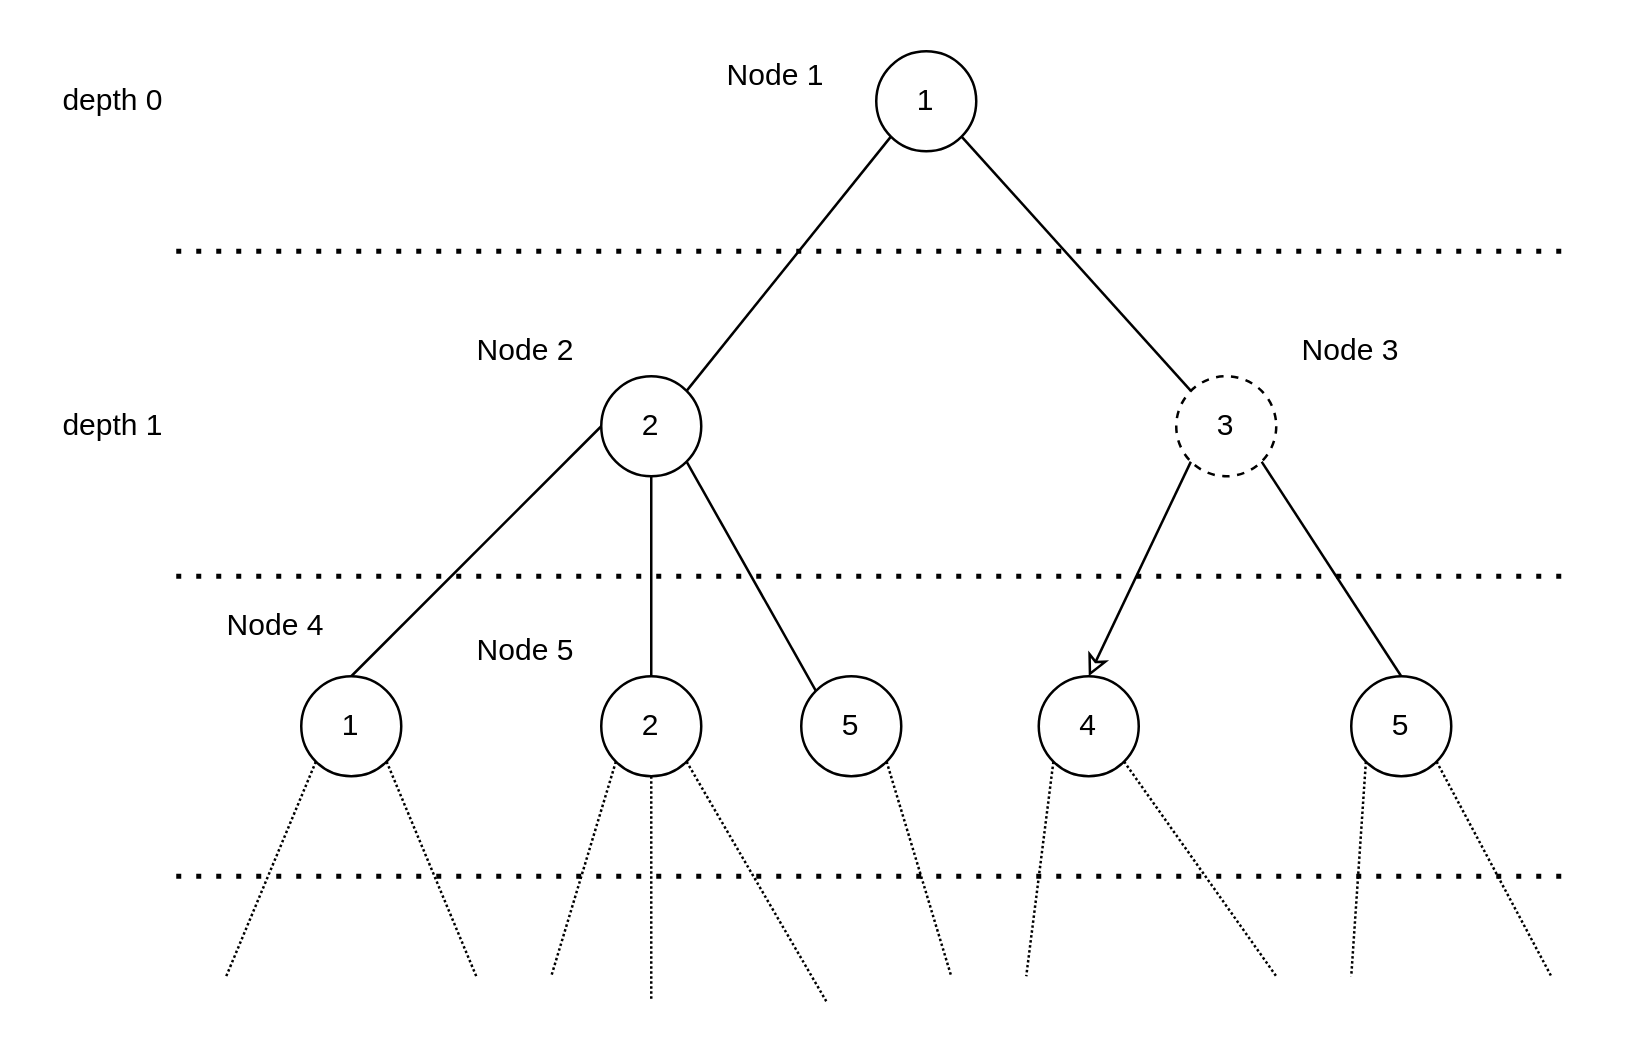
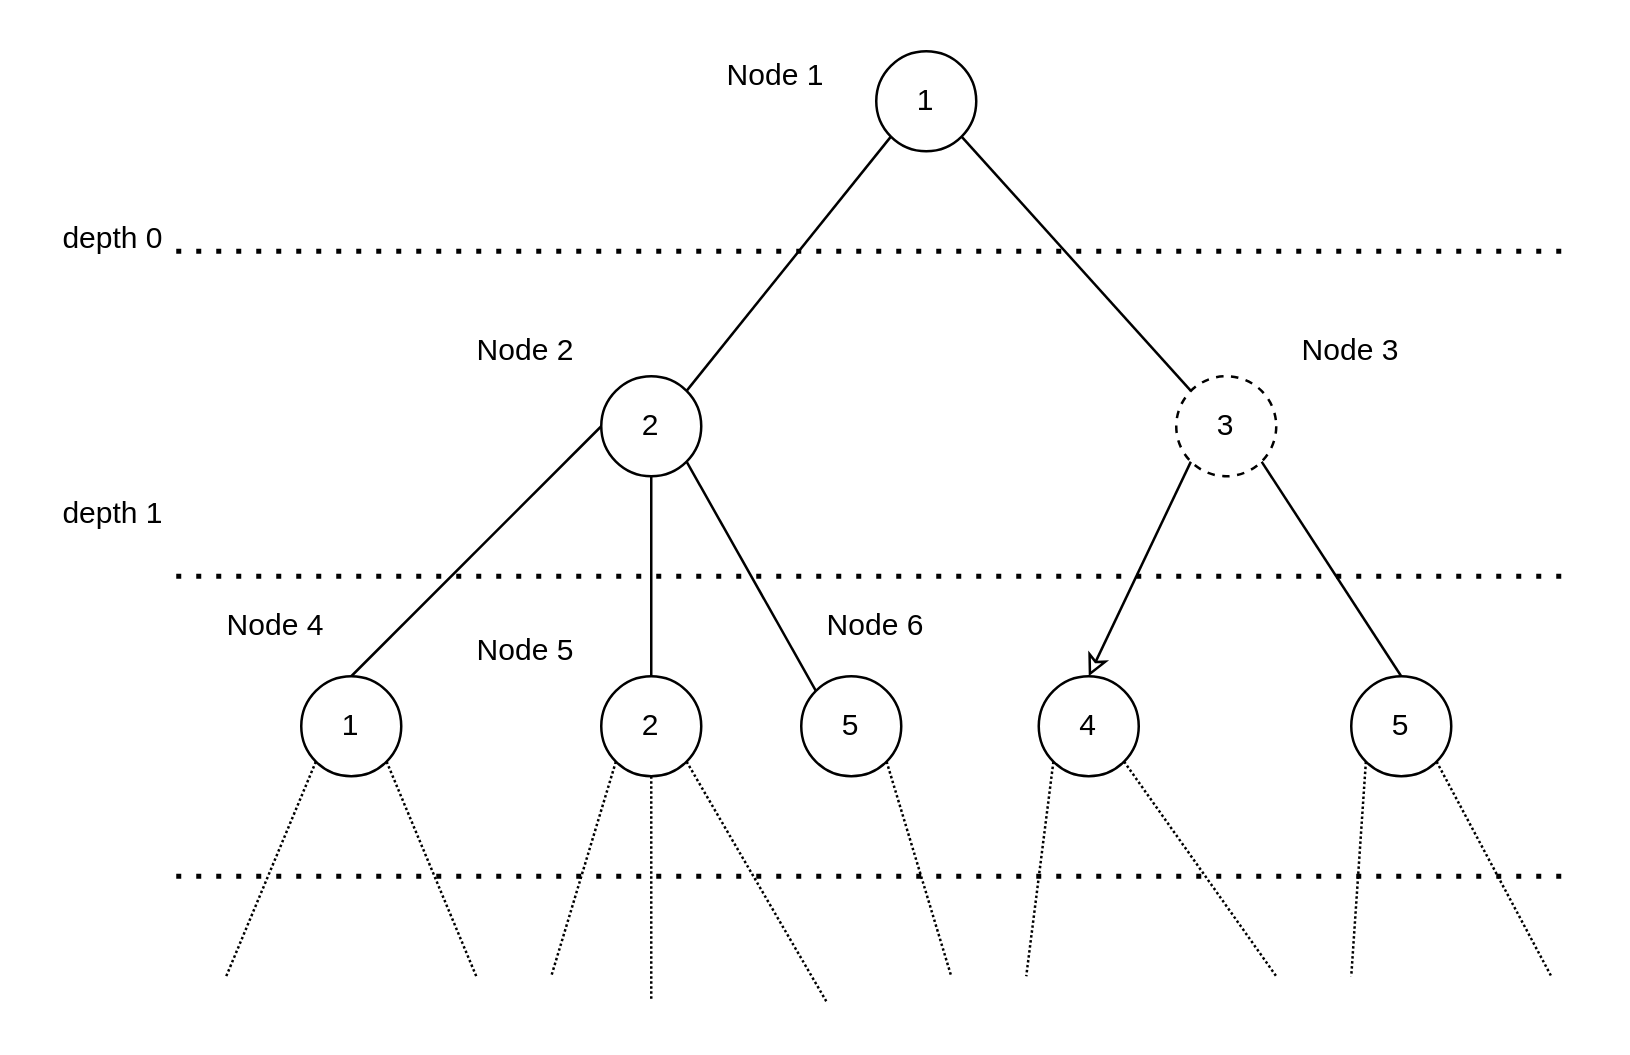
  <mxCell id="0" />
  <mxCell id="1" parent="0" />
  <mxCell id="2" style="rounded=0;orthogonalLoop=1;jettySize=auto;html=1;exitX=1;exitY=1;exitDx=0;exitDy=0;entryX=0;entryY=0;entryDx=0;entryDy=0;endArrow=none;endFill=0;" edge="1" parent="1" source="3" target="10"><mxGeometry relative="1" as="geometry" /></mxCell>
  <mxCell id="3" value="1" style="ellipse;whiteSpace=wrap;html=1;aspect=fixed;" vertex="1" parent="1"><mxGeometry x="350" y="20" width="40" height="40" as="geometry" /></mxCell>
  <mxCell id="4" style="edgeStyle=none;rounded=0;orthogonalLoop=1;jettySize=auto;html=1;exitX=0.5;exitY=1;exitDx=0;exitDy=0;entryX=0.5;entryY=0;entryDx=0;entryDy=0;endArrow=none;endFill=0;" edge="1" parent="1" source="7" target="20"><mxGeometry relative="1" as="geometry" /></mxCell>
  <mxCell id="5" style="edgeStyle=none;rounded=0;orthogonalLoop=1;jettySize=auto;html=1;exitX=0;exitY=0.5;exitDx=0;exitDy=0;entryX=0.5;entryY=0;entryDx=0;entryDy=0;endArrow=none;endFill=0;" edge="1" parent="1" source="7" target="23"><mxGeometry relative="1" as="geometry" /></mxCell>
  <mxCell id="6" style="edgeStyle=none;rounded=0;orthogonalLoop=1;jettySize=auto;html=1;exitX=1;exitY=1;exitDx=0;exitDy=0;entryX=0;entryY=0;entryDx=0;entryDy=0;endArrow=none;endFill=0;" edge="1" parent="1" source="7" target="29"><mxGeometry relative="1" as="geometry" /></mxCell>
  <mxCell id="7" value="2" style="ellipse;whiteSpace=wrap;html=1;aspect=fixed;" vertex="1" parent="1"><mxGeometry x="240" y="150" width="40" height="40" as="geometry" /></mxCell>
  <mxCell id="8" style="edgeStyle=none;rounded=0;orthogonalLoop=1;jettySize=auto;html=1;exitX=1;exitY=1;exitDx=0;exitDy=0;entryX=0.5;entryY=0;entryDx=0;entryDy=0;endArrow=none;endFill=0;" edge="1" parent="1" source="10" target="16"><mxGeometry relative="1" as="geometry" /></mxCell>
  <mxCell id="9" style="edgeStyle=none;rounded=0;orthogonalLoop=1;jettySize=auto;html=1;exitX=0;exitY=1;exitDx=0;exitDy=0;entryX=0.5;entryY=0;entryDx=0;entryDy=0;endArrow=classic;endFill=0;" edge="1" parent="1" source="10" target="13"><mxGeometry relative="1" as="geometry" /></mxCell>
  <mxCell id="10" value="3" style="ellipse;whiteSpace=wrap;html=1;aspect=fixed;dashed=1;" vertex="1" parent="1"><mxGeometry x="470" y="150" width="40" height="40" as="geometry" /></mxCell>
  <mxCell id="11" style="edgeStyle=none;rounded=0;orthogonalLoop=1;jettySize=auto;html=1;exitX=1;exitY=1;exitDx=0;exitDy=0;dashed=1;dashPattern=1 1;endArrow=none;endFill=0;" edge="1" parent="1" source="13"><mxGeometry relative="1" as="geometry"><mxPoint x="510" y="390" as="targetPoint" /></mxGeometry></mxCell>
  <mxCell id="12" style="edgeStyle=none;rounded=0;orthogonalLoop=1;jettySize=auto;html=1;exitX=0;exitY=1;exitDx=0;exitDy=0;dashed=1;dashPattern=1 1;endArrow=none;endFill=0;" edge="1" parent="1" source="13"><mxGeometry relative="1" as="geometry"><mxPoint x="410" y="390" as="targetPoint" /></mxGeometry></mxCell>
  <mxCell id="13" value="4" style="ellipse;whiteSpace=wrap;html=1;aspect=fixed;" vertex="1" parent="1"><mxGeometry x="415" y="270" width="40" height="40" as="geometry" /></mxCell>
  <mxCell id="14" style="edgeStyle=none;rounded=0;orthogonalLoop=1;jettySize=auto;html=1;exitX=1;exitY=1;exitDx=0;exitDy=0;dashed=1;dashPattern=1 1;endArrow=none;endFill=0;" edge="1" parent="1" source="16"><mxGeometry relative="1" as="geometry"><mxPoint x="620" y="390" as="targetPoint" /></mxGeometry></mxCell>
  <mxCell id="15" style="edgeStyle=none;rounded=0;orthogonalLoop=1;jettySize=auto;html=1;exitX=0;exitY=1;exitDx=0;exitDy=0;dashed=1;dashPattern=1 1;endArrow=none;endFill=0;" edge="1" parent="1" source="16"><mxGeometry relative="1" as="geometry"><mxPoint x="540" y="390" as="targetPoint" /></mxGeometry></mxCell>
  <mxCell id="16" value="5" style="ellipse;whiteSpace=wrap;html=1;aspect=fixed;" vertex="1" parent="1"><mxGeometry x="540" y="270" width="40" height="40" as="geometry" /></mxCell>
  <mxCell id="17" style="edgeStyle=none;rounded=0;orthogonalLoop=1;jettySize=auto;html=1;exitX=0;exitY=1;exitDx=0;exitDy=0;dashed=1;dashPattern=1 1;endArrow=none;endFill=0;" edge="1" parent="1" source="20"><mxGeometry relative="1" as="geometry"><mxPoint x="220" y="390" as="targetPoint" /></mxGeometry></mxCell>
  <mxCell id="18" style="edgeStyle=none;rounded=0;orthogonalLoop=1;jettySize=auto;html=1;exitX=0.5;exitY=1;exitDx=0;exitDy=0;dashed=1;dashPattern=1 1;endArrow=none;endFill=0;" edge="1" parent="1" source="20"><mxGeometry relative="1" as="geometry"><mxPoint x="260" y="400" as="targetPoint" /></mxGeometry></mxCell>
  <mxCell id="19" style="edgeStyle=none;rounded=0;orthogonalLoop=1;jettySize=auto;html=1;exitX=1;exitY=1;exitDx=0;exitDy=0;dashed=1;dashPattern=1 1;endArrow=none;endFill=0;" edge="1" parent="1" source="20"><mxGeometry relative="1" as="geometry"><mxPoint x="330" y="400" as="targetPoint" /></mxGeometry></mxCell>
  <mxCell id="20" value="2" style="ellipse;whiteSpace=wrap;html=1;aspect=fixed;" vertex="1" parent="1"><mxGeometry x="240" y="270" width="40" height="40" as="geometry" /></mxCell>
  <mxCell id="21" style="edgeStyle=none;rounded=0;orthogonalLoop=1;jettySize=auto;html=1;exitX=0;exitY=1;exitDx=0;exitDy=0;endArrow=none;endFill=0;dashed=1;dashPattern=1 1;" edge="1" parent="1" source="23"><mxGeometry relative="1" as="geometry"><mxPoint x="90" y="390" as="targetPoint" /></mxGeometry></mxCell>
  <mxCell id="22" style="edgeStyle=none;rounded=0;orthogonalLoop=1;jettySize=auto;html=1;exitX=1;exitY=1;exitDx=0;exitDy=0;dashed=1;dashPattern=1 1;endArrow=none;endFill=0;" edge="1" parent="1" source="23"><mxGeometry relative="1" as="geometry"><mxPoint x="190" y="390" as="targetPoint" /></mxGeometry></mxCell>
  <mxCell id="23" value="1" style="ellipse;whiteSpace=wrap;html=1;aspect=fixed;" vertex="1" parent="1"><mxGeometry x="120" y="270" width="40" height="40" as="geometry" /></mxCell>
  <mxCell id="24" value="" style="endArrow=none;html=1;exitX=1;exitY=0;exitDx=0;exitDy=0;entryX=0;entryY=1;entryDx=0;entryDy=0;" edge="1" parent="1" source="7" target="3"><mxGeometry width="50" height="50" relative="1" as="geometry"><mxPoint x="300" y="100" as="sourcePoint" /><mxPoint x="350" y="50" as="targetPoint" /></mxGeometry></mxCell>
  <mxCell id="25" value="" style="endArrow=none;dashed=1;html=1;dashPattern=1 3;strokeWidth=2;" edge="1" parent="1"><mxGeometry width="50" height="50" relative="1" as="geometry"><mxPoint x="70" y="100" as="sourcePoint" /><mxPoint x="630" y="100" as="targetPoint" /></mxGeometry></mxCell>
  <mxCell id="26" value="" style="endArrow=none;dashed=1;html=1;dashPattern=1 3;strokeWidth=2;" edge="1" parent="1"><mxGeometry width="50" height="50" relative="1" as="geometry"><mxPoint x="70" y="230" as="sourcePoint" /><mxPoint x="630" y="230" as="targetPoint" /></mxGeometry></mxCell>
  <mxCell id="27" value="" style="endArrow=none;dashed=1;html=1;dashPattern=1 3;strokeWidth=2;" edge="1" parent="1"><mxGeometry width="50" height="50" relative="1" as="geometry"><mxPoint x="70" y="350" as="sourcePoint" /><mxPoint x="630" y="350" as="targetPoint" /></mxGeometry></mxCell>
  <mxCell id="28" style="edgeStyle=none;rounded=0;orthogonalLoop=1;jettySize=auto;html=1;exitX=1;exitY=1;exitDx=0;exitDy=0;dashed=1;dashPattern=1 1;endArrow=none;endFill=0;" edge="1" parent="1" source="29"><mxGeometry relative="1" as="geometry"><mxPoint x="380" y="390" as="targetPoint" /></mxGeometry></mxCell>
  <mxCell id="29" value="5" style="ellipse;whiteSpace=wrap;html=1;aspect=fixed;" vertex="1" parent="1"><mxGeometry x="320" y="270" width="40" height="40" as="geometry" /></mxCell>
- <mxCell id="30" value="depth 0" style="text;html=1;strokeColor=none;fillColor=none;align=center;verticalAlign=middle;whiteSpace=wrap;rounded=0;" vertex="1" parent="1"><mxGeometry x="20" y="30" width="50" height="20" as="geometry" /></mxCell>
- <mxCell id="31" value="depth 1" style="text;html=1;strokeColor=none;fillColor=none;align=center;verticalAlign=middle;whiteSpace=wrap;rounded=0;" vertex="1" parent="1"><mxGeometry x="20" y="160" width="50" height="20" as="geometry" /></mxCell>
+ <mxCell id="30" value="depth 0" style="text;html=1;strokeColor=none;fillColor=none;align=center;verticalAlign=middle;whiteSpace=wrap;rounded=0;" vertex="1" parent="1"><mxGeometry x="20" y="85" width="50" height="20" as="geometry" /></mxCell>
+ <mxCell id="31" value="depth 1" style="text;html=1;strokeColor=none;fillColor=none;align=center;verticalAlign=middle;whiteSpace=wrap;rounded=0;" vertex="1" parent="1"><mxGeometry x="20" y="195" width="50" height="20" as="geometry" /></mxCell>
  <mxCell id="32" value="Node 1" style="text;html=1;strokeColor=none;fillColor=none;align=center;verticalAlign=middle;whiteSpace=wrap;rounded=0;" vertex="1" parent="1"><mxGeometry x="280" y="20" width="60" height="20" as="geometry" /></mxCell>
  <mxCell id="33" value="Node 3" style="text;html=1;strokeColor=none;fillColor=none;align=center;verticalAlign=middle;whiteSpace=wrap;rounded=0;" vertex="1" parent="1"><mxGeometry x="510" y="130" width="60" height="20" as="geometry" /></mxCell>
  <mxCell id="34" value="Node 2" style="text;html=1;strokeColor=none;fillColor=none;align=center;verticalAlign=middle;whiteSpace=wrap;rounded=0;" vertex="1" parent="1"><mxGeometry x="180" y="130" width="60" height="20" as="geometry" /></mxCell>
+ <mxCell id="35" value="Node 6" style="text;html=1;strokeColor=none;fillColor=none;align=center;verticalAlign=middle;whiteSpace=wrap;rounded=0;" vertex="1" parent="1"><mxGeometry x="320" y="240" width="60" height="20" as="geometry" /></mxCell>
  <mxCell id="36" value="Node 5" style="text;html=1;strokeColor=none;fillColor=none;align=center;verticalAlign=middle;whiteSpace=wrap;rounded=0;" vertex="1" parent="1"><mxGeometry x="180" y="250" width="60" height="20" as="geometry" /></mxCell>
  <mxCell id="37" value="Node 4" style="text;html=1;strokeColor=none;fillColor=none;align=center;verticalAlign=middle;whiteSpace=wrap;rounded=0;" vertex="1" parent="1"><mxGeometry x="80" y="240" width="60" height="20" as="geometry" /></mxCell>
